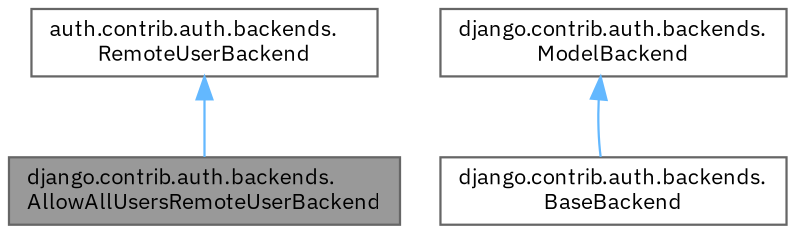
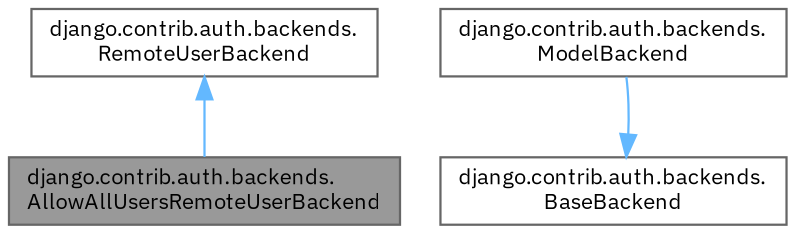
  digraph {
    fontname="IBM Plex Sans"
    node [color=gray40 fillcolor=white fontname="IBM Plex Sans" fontsize=10 shape=box style=filled]
    edge [color=steelblue1 dir=back fontname="IBM Plex Sans" fontsize=10 labelfontname=Helvetica labelfontsize=10 style=solid]
    n1 [fillcolor=grey60 fontcolor=black height=0.2 label="django.contrib.auth.backends.\lAllowAllUsersRemoteUserBackend" width=0.4]
-   n2 [height=0.2 label="auth.contrib.auth.backends.\lRemoteUserBackend" width=0.4]
+   n2 [height=0.2 label="django.contrib.auth.backends.\lRemoteUserBackend" width=0.4]
    n3 [height=0.2 label="django.contrib.auth.backends.\lModelBackend" width=0.4]
    n4 [height=0.2 label="django.contrib.auth.backends.\lBaseBackend" width=0.4]
    n2 -> n1
-   n3 -> n4
+   n4 -> n3
  }
